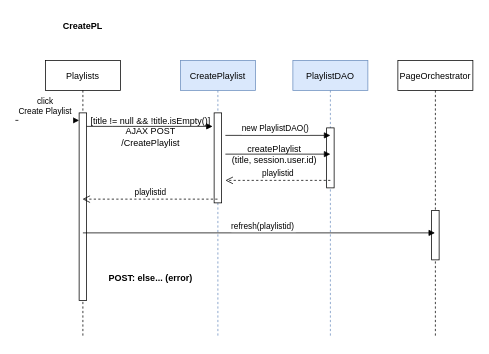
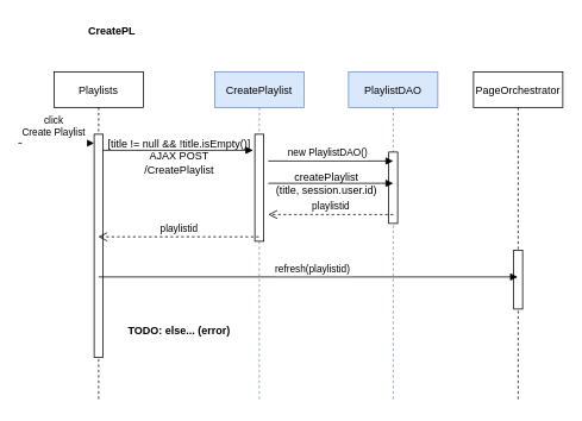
  <mxCell id="0" />
  <mxCell id="1" parent="0" />
- <mxCell id="2" value="CreatePL" style="text;align=center;fontStyle=1;verticalAlign=middle;spacingLeft=3;spacingRight=3;strokeColor=none;rotatable=0;points=[[0,0.5],[1,0.5]];portConstraint=eastwest;" parent="1" vertex="1"><mxGeometry x="70" y="20" width="80" height="26" as="geometry" /></mxCell>
+ <mxCell id="2" value="CreatePL" style="text;align=center;fontStyle=1;verticalAlign=middle;spacingLeft=3;spacingRight=3;strokeColor=none;rotatable=0;points=[[0,0.5],[1,0.5]];portConstraint=eastwest;" parent="1" vertex="1"><mxGeometry x="85" y="20" width="80" height="26" as="geometry" /></mxCell>
  <mxCell id="3" value="CreatePlaylist" style="shape=umlLifeline;perimeter=lifelinePerimeter;container=1;collapsible=0;recursiveResize=0;rounded=0;shadow=0;strokeWidth=1;fillColor=#dae8fc;strokeColor=#6c8ebf;" parent="1" vertex="1"><mxGeometry x="240" y="80" width="100" height="370" as="geometry" /></mxCell>
  <mxCell id="4" value="" style="points=[];perimeter=orthogonalPerimeter;rounded=0;shadow=0;strokeWidth=1;" parent="3" vertex="1"><mxGeometry x="45" y="70" width="10" height="120" as="geometry" /></mxCell>
  <mxCell id="5" value="PlaylistDAO" style="shape=umlLifeline;perimeter=lifelinePerimeter;container=1;collapsible=0;recursiveResize=0;rounded=0;shadow=0;strokeWidth=1;fillColor=#dae8fc;strokeColor=#6c8ebf;" parent="1" vertex="1"><mxGeometry x="390" y="80" width="100" height="370" as="geometry" /></mxCell>
  <mxCell id="6" value="" style="points=[];perimeter=orthogonalPerimeter;rounded=0;shadow=0;strokeWidth=1;" parent="5" vertex="1"><mxGeometry x="45" y="90" width="10" height="80" as="geometry" /></mxCell>
  <mxCell id="7" value="PageOrchestrator" style="shape=umlLifeline;perimeter=lifelinePerimeter;container=1;collapsible=0;recursiveResize=0;rounded=0;shadow=0;strokeWidth=1;" parent="1" vertex="1"><mxGeometry x="530" y="80" width="100" height="370" as="geometry" /></mxCell>
  <mxCell id="8" value="" style="points=[];perimeter=orthogonalPerimeter;rounded=0;shadow=0;strokeWidth=1;" parent="7" vertex="1"><mxGeometry x="45" y="200" width="10" height="66" as="geometry" /></mxCell>
  <mxCell id="9" value="createPlaylist&lt;br&gt;(title, session.user.id)" style="text;html=1;align=center;verticalAlign=middle;resizable=0;points=[];autosize=1;strokeColor=none;" parent="1" vertex="1"><mxGeometry x="300" y="190" width="130" height="30" as="geometry" /></mxCell>
  <mxCell id="10" value="" style="verticalAlign=bottom;endArrow=block;shadow=0;strokeWidth=1;" parent="1" source="12" edge="1"><mxGeometry x="-0.035" y="-15" relative="1" as="geometry"><mxPoint x="180" y="204.8" as="sourcePoint" /><mxPoint x="283" y="168" as="targetPoint" /><Array as="points"><mxPoint x="160" y="168" /></Array><mxPoint as="offset" /></mxGeometry></mxCell>
  <mxCell id="11" value="new PlaylistDAO()" style="verticalAlign=bottom;endArrow=block;shadow=0;strokeWidth=1;" parent="1" edge="1"><mxGeometry x="-0.044" relative="1" as="geometry"><mxPoint x="300" y="180" as="sourcePoint" /><mxPoint x="440" y="180" as="targetPoint" /><mxPoint as="offset" /></mxGeometry></mxCell>
  <mxCell id="12" value="Playlists" style="shape=umlLifeline;perimeter=lifelinePerimeter;container=1;collapsible=0;recursiveResize=0;rounded=0;shadow=0;strokeWidth=1;" parent="1" vertex="1"><mxGeometry x="60" y="80" width="100" height="370" as="geometry" /></mxCell>
  <mxCell id="13" value="" style="points=[];perimeter=orthogonalPerimeter;rounded=0;shadow=0;strokeWidth=1;" parent="12" vertex="1"><mxGeometry x="45" y="70" width="10" height="250" as="geometry" /></mxCell>
  <mxCell id="14" value="click&#10;Create Playlist&#10;" style="verticalAlign=bottom;endArrow=block;entryX=0;entryY=0;shadow=0;strokeWidth=1;" parent="1" edge="1"><mxGeometry x="-0.059" y="-10" relative="1" as="geometry"><mxPoint x="20" y="160" as="sourcePoint" /><mxPoint x="105" y="160" as="targetPoint" /><mxPoint as="offset" /></mxGeometry></mxCell>
  <mxCell id="15" value="[title != null &amp;amp;&amp;amp; !title.isEmpty()]&lt;br&gt;AJAX POST&lt;br&gt;/CreatePlaylist" style="text;html=1;align=center;verticalAlign=middle;resizable=0;points=[];autosize=1;strokeColor=none;" parent="1" vertex="1"><mxGeometry x="110" y="150" width="180" height="50" as="geometry" /></mxCell>
  <mxCell id="16" value="" style="verticalAlign=bottom;endArrow=block;shadow=0;strokeWidth=1;" parent="1" edge="1"><mxGeometry x="0.055" relative="1" as="geometry"><mxPoint x="300" y="205" as="sourcePoint" /><mxPoint x="440" y="205" as="targetPoint" /><mxPoint as="offset" /></mxGeometry></mxCell>
  <mxCell id="17" value="playlistid" style="html=1;verticalAlign=bottom;endArrow=open;dashed=1;endSize=8;" parent="1" edge="1"><mxGeometry relative="1" as="geometry"><mxPoint x="440" y="240" as="sourcePoint" /><mxPoint x="300" y="240" as="targetPoint" /></mxGeometry></mxCell>
  <mxCell id="18" value="playlistid" style="html=1;verticalAlign=bottom;endArrow=open;dashed=1;endSize=8;" parent="1" source="3" target="12" edge="1"><mxGeometry relative="1" as="geometry"><mxPoint x="290" y="270" as="sourcePoint" /><mxPoint x="150" y="270" as="targetPoint" /></mxGeometry></mxCell>
  <mxCell id="19" value="refresh(playlistid)" style="verticalAlign=bottom;endArrow=block;shadow=0;strokeWidth=1;" parent="1" target="7" edge="1"><mxGeometry x="0.022" relative="1" as="geometry"><mxPoint x="110" y="310" as="sourcePoint" /><mxPoint x="250" y="310" as="targetPoint" /><mxPoint as="offset" /></mxGeometry></mxCell>
- <mxCell id="20" value="&lt;b&gt;POST: else... (error)&lt;/b&gt;" style="text;html=1;align=center;verticalAlign=middle;resizable=0;points=[];autosize=1;strokeColor=none;" parent="1" vertex="1"><mxGeometry x="135" y="360" width="130" height="20" as="geometry" /></mxCell>
+ <mxCell id="20" value="&lt;b&gt;TODO: else... (error)&lt;/b&gt;" style="text;html=1;align=center;verticalAlign=middle;resizable=0;points=[];autosize=1;strokeColor=none;" parent="1" vertex="1"><mxGeometry x="135" y="360" width="130" height="20" as="geometry" /></mxCell>
